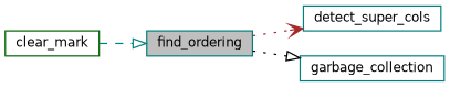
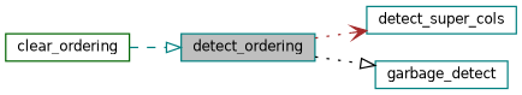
  digraph {
    rankdir=LR
    node [color=teal fillcolor=white fontname=Helvetica fontsize=10 shape=record style=filled]
    edge [arrowhead=onormal fontname=Helvetica fontsize=10 labelfontname=Helvetica labelfontsize=10 style=dotted]
-   n1 [fillcolor=grey75 fontcolor=black height=0.2 label=find_ordering width=0.4]
+   n1 [fillcolor=grey75 fontcolor=black height=0.2 label=detect_ordering width=0.4]
    n2 [height=0.2 label=detect_super_cols width=0.4]
-   n3 [height=0.2 label=garbage_collection width=0.4]
-   n4 [color=darkgreen height=0.2 label=clear_mark width=0.4]
+   n3 [height=0.2 label=garbage_detect width=0.4]
+   n4 [color=darkgreen height=0.2 label=clear_ordering width=0.4]
    n1 -> n2 [arrowhead=vee color=brown]
    n1 -> n3 [color=black]
    n4 -> n1 [color=teal style=dashed]
  }
